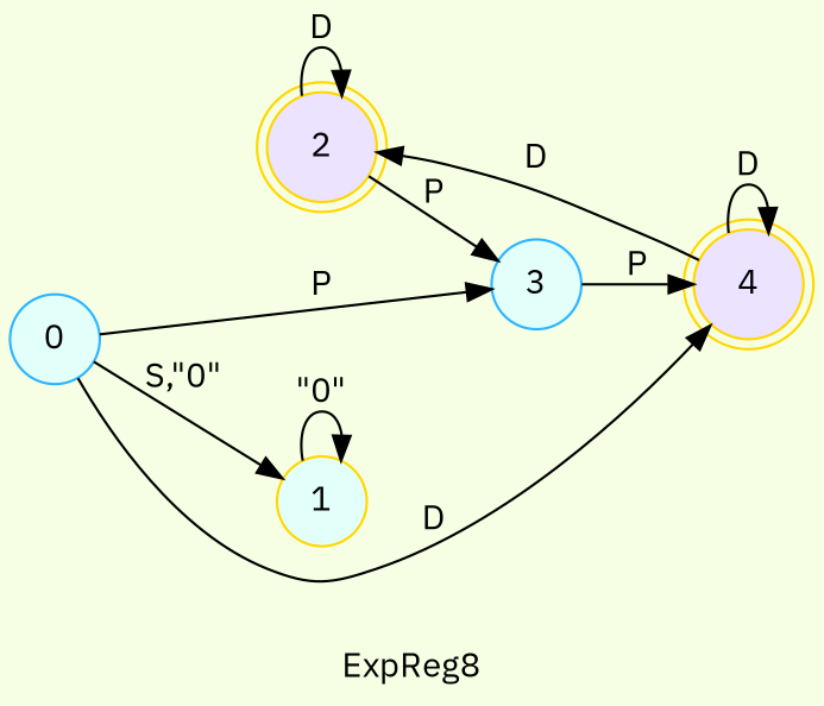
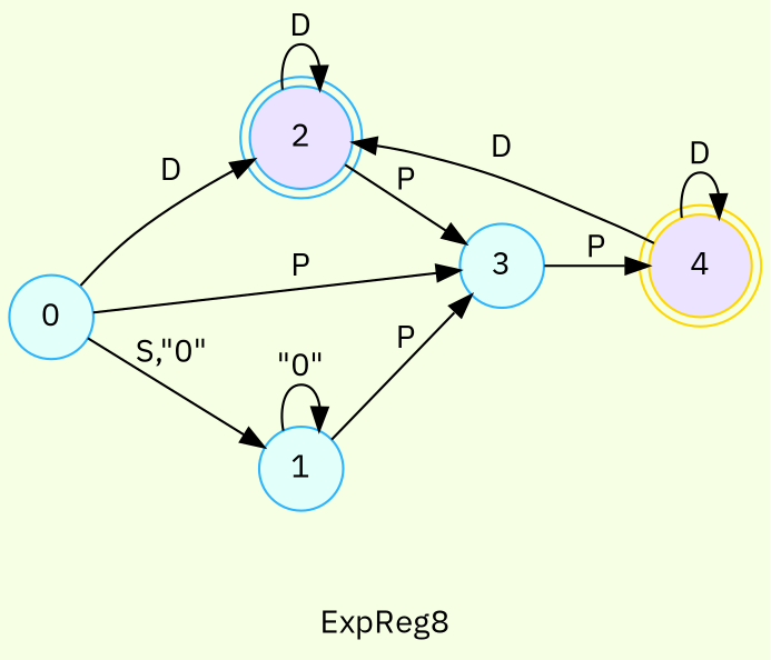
  digraph {
    bgcolor="#F6FFE3"
    fontname="IBM Plex Sans"
    label=ExpReg8
    rankdir=LR
    node [color="#2CB5FF" fillcolor="#E3FFFA" fontname="IBM Plex Sans" shape=circle style=filled]
    edge [fontname="IBM Plex Sans"]
-   2 [color=gold fillcolor="#EBE3FF" shape=doublecircle]
+   2 [fillcolor="#EBE3FF" shape=doublecircle]
    3
    4 [color=gold fillcolor="#EBE3FF" shape=doublecircle]
    0
-   1 [color=gold]
+   1
    2 -> 2 [label=D]
    2 -> 3 [label=P]
    3 -> 4 [label=P]
    4 -> 2 [label=D]
    4 -> 4 [label=D]
-   0 -> 4 [label=D]
+   0 -> 2 [label=D]
    0 -> 3 [label=P]
    0 -> 1 [label="S,\"0\""]
+   1 -> 3 [label=P]
    1 -> 1 [label="\"0\""]
  }
